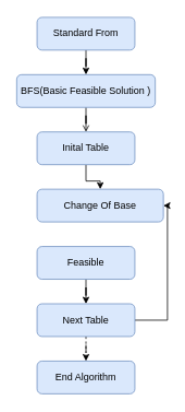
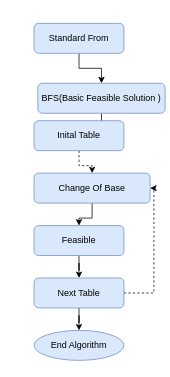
  <mxCell id="0" />
  <mxCell id="1" parent="0" />
  <mxCell id="2" style="edgeStyle=orthogonalEdgeStyle;rounded=0;orthogonalLoop=1;jettySize=auto;html=1;entryX=0.5;entryY=0;entryDx=0;entryDy=0;" edge="1" parent="1" source="3" target="5"><mxGeometry relative="1" as="geometry" /></mxCell>
- <mxCell id="3" value="Standard From" style="rounded=1;whiteSpace=wrap;html=1;fillColor=#dae8fc;strokeColor=#6c8ebf;" vertex="1" parent="1"><mxGeometry x="45" y="20" width="120" height="40" as="geometry" /></mxCell>
+ <mxCell id="3" value="Standard From" style="rounded=1;whiteSpace=wrap;html=1;fillColor=#dae8fc;strokeColor=#6c8ebf;" vertex="1" parent="1"><mxGeometry x="45" y="30" width="120" height="40" as="geometry" /></mxCell>
  <mxCell id="4" style="edgeStyle=orthogonalEdgeStyle;rounded=0;orthogonalLoop=1;jettySize=auto;html=1;entryX=0.5;entryY=0;entryDx=0;entryDy=0;endArrow=open;" edge="1" parent="1" source="5" target="7"><mxGeometry relative="1" as="geometry" /></mxCell>
- <mxCell id="5" value="BFS(Basic Feasible Solution )" style="rounded=1;whiteSpace=wrap;html=1;fillColor=#dae8fc;strokeColor=#6c8ebf;" vertex="1" parent="1"><mxGeometry x="20" y="90" width="170" height="40" as="geometry" /></mxCell>
- <mxCell id="6" style="edgeStyle=orthogonalEdgeStyle;rounded=0;orthogonalLoop=1;jettySize=auto;html=1;entryX=0.5;entryY=0;entryDx=0;entryDy=0;" edge="1" parent="1" source="7" target="9"><mxGeometry relative="1" as="geometry" /></mxCell>
+ <mxCell id="5" value="BFS(Basic Feasible Solution )" style="rounded=1;whiteSpace=wrap;html=1;fillColor=#dae8fc;strokeColor=#6c8ebf;" vertex="1" parent="1"><mxGeometry x="50" y="110" width="170" height="40" as="geometry" /></mxCell>
+ <mxCell id="6" style="edgeStyle=orthogonalEdgeStyle;rounded=0;orthogonalLoop=1;jettySize=auto;html=1;entryX=0.5;entryY=0;entryDx=0;entryDy=0;dashed=1;" edge="1" parent="1" source="7" target="9"><mxGeometry relative="1" as="geometry" /></mxCell>
  <mxCell id="7" value="Inital Table" style="rounded=1;whiteSpace=wrap;html=1;fillColor=#dae8fc;strokeColor=#6c8ebf;" vertex="1" parent="1"><mxGeometry x="45" y="160" width="120" height="40" as="geometry" /></mxCell>
+ <mxCell id="8" style="edgeStyle=orthogonalEdgeStyle;rounded=0;orthogonalLoop=1;jettySize=auto;html=1;entryX=0.5;entryY=0;entryDx=0;entryDy=0;" edge="1" parent="1" source="9" target="11"><mxGeometry relative="1" as="geometry" /></mxCell>
  <mxCell id="9" value="Change Of Base" style="rounded=1;whiteSpace=wrap;html=1;fillColor=#dae8fc;strokeColor=#6c8ebf;" vertex="1" parent="1"><mxGeometry x="45" y="230" width="155" height="40" as="geometry" /></mxCell>
  <mxCell id="10" style="edgeStyle=orthogonalEdgeStyle;rounded=0;orthogonalLoop=1;jettySize=auto;html=1;entryX=0.5;entryY=0;entryDx=0;entryDy=0;" edge="1" parent="1" source="11" target="14"><mxGeometry relative="1" as="geometry" /></mxCell>
  <mxCell id="11" value="Feasible" style="rounded=1;whiteSpace=wrap;html=1;fillColor=#dae8fc;strokeColor=#6c8ebf;" vertex="1" parent="1"><mxGeometry x="45" y="300" width="120" height="40" as="geometry" /></mxCell>
- <mxCell id="12" style="edgeStyle=orthogonalEdgeStyle;rounded=0;orthogonalLoop=1;jettySize=auto;html=1;entryX=1;entryY=0.5;entryDx=0;entryDy=0;exitX=1;exitY=0.5;exitDx=0;exitDy=0;" edge="1" parent="1" source="14" target="9"><mxGeometry relative="1" as="geometry"><mxPoint x="195" y="250" as="targetPoint" /><Array as="points"><mxPoint x="205" y="390" /><mxPoint x="205" y="250" /></Array></mxGeometry></mxCell>
- <mxCell id="13" style="edgeStyle=orthogonalEdgeStyle;rounded=0;orthogonalLoop=1;jettySize=auto;html=1;entryX=0.5;entryY=0;entryDx=0;entryDy=0;dashed=1;" edge="1" parent="1" source="14" target="15"><mxGeometry relative="1" as="geometry" /></mxCell>
+ <mxCell id="12" style="edgeStyle=orthogonalEdgeStyle;rounded=0;orthogonalLoop=1;jettySize=auto;html=1;entryX=1;entryY=0.5;entryDx=0;entryDy=0;exitX=1;exitY=0.5;exitDx=0;exitDy=0;dashed=1;" edge="1" parent="1" source="14" target="9"><mxGeometry relative="1" as="geometry"><mxPoint x="195" y="250" as="targetPoint" /><Array as="points"><mxPoint x="205" y="390" /><mxPoint x="205" y="250" /></Array></mxGeometry></mxCell>
+ <mxCell id="13" style="edgeStyle=orthogonalEdgeStyle;rounded=0;orthogonalLoop=1;jettySize=auto;html=1;entryX=0.5;entryY=0;entryDx=0;entryDy=0;" edge="1" parent="1" source="14" target="15"><mxGeometry relative="1" as="geometry" /></mxCell>
  <mxCell id="14" value="Next Table" style="rounded=1;whiteSpace=wrap;html=1;fillColor=#dae8fc;strokeColor=#6c8ebf;" vertex="1" parent="1"><mxGeometry x="45" y="370" width="120" height="40" as="geometry" /></mxCell>
- <mxCell id="15" value="End Algorithm" style="rounded=1;whiteSpace=wrap;html=1;fillColor=#dae8fc;strokeColor=#6c8ebf;" vertex="1" parent="1"><mxGeometry x="45" y="440" width="120" height="40" as="geometry" /></mxCell>
+ <mxCell id="15" value="End Algorithm" style="ellipse;whiteSpace=wrap;html=1;fillColor=#dae8fc;strokeColor=#6c8ebf;" vertex="1" parent="1"><mxGeometry x="45" y="440" width="120" height="40" as="geometry" /></mxCell>
